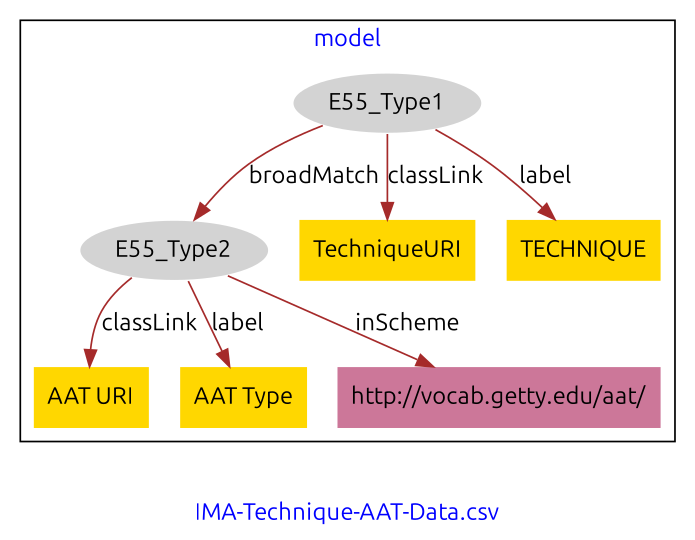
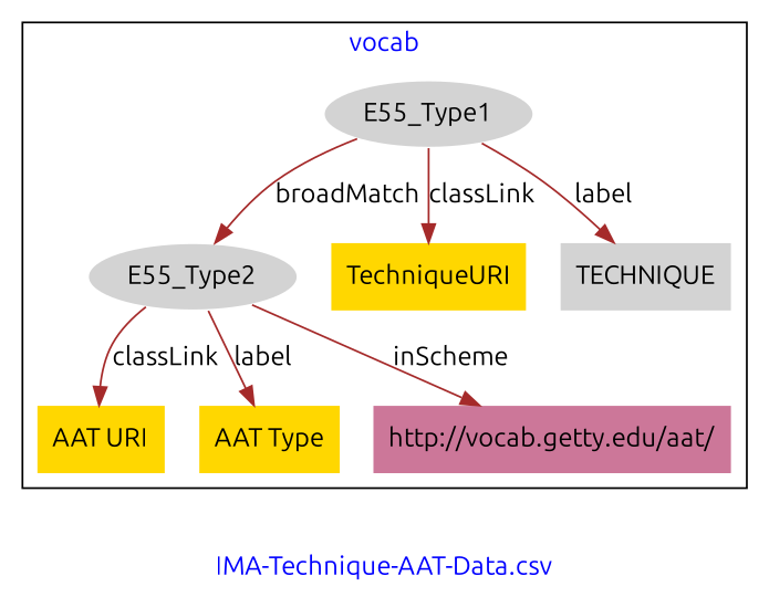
  digraph {
    fontcolor=blue
    fontname=Ubuntu
    label="IMA-Technique-AAT-Data.csv"
    remincross=true
    node [fillcolor=gold fontname=Ubuntu style=filled shape=plaintext]
    edge [color=brown fontcolor=black fontname=Ubuntu]
    n1 [color=white fillcolor=lightgray label=E55_Type1 shape=""]
    n2 [color=white fillcolor=lightgray label=E55_Type2 shape=""]
    n3 [label=TechniqueURI]
    n4 [label="AAT URI"]
    n5 [label="AAT Type"]
-   n6 [label=TECHNIQUE]
+   n6 [fillcolor=lightgray label=TECHNIQUE]
    n7 [fillcolor="#CC7799" label="http://vocab.getty.edu/aat/"]
    subgraph cluster_1 {
-     label=model
+     label=vocab
      n1
      n2
      n3
      n4
      n5
      n6
      n7
    }
    n1 -> n2 [label=broadMatch]
    n1 -> n3 [label=classLink]
    n1 -> n6 [label=label]
    n2 -> n4 [label=classLink]
    n2 -> n5 [label=label]
    n2 -> n7 [label=inScheme]
  }
